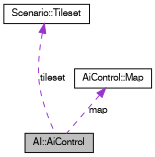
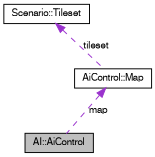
  digraph {
    node [color=black fillcolor=white fontname=FreeSans fontsize=10 shape=record style=filled]
    edge [color=darkorchid3 dir=back fontname=FreeSans fontsize=10 labelfontname=FreeSans labelfontsize=10 style=dashed]
    n1 [fillcolor=grey75 fontcolor=black height=0.2 label="AI::AiControl" width=0.4]
    n2 [height=0.2 label="AiControl::Map" width=0.4]
    n3 [height=0.2 label="Scenario::Tileset" width=0.4]
    n2 -> n1 [label=map]
-   n3 -> n1 [label=tileset]
+   n3 -> n2 [label=tileset]
  }
